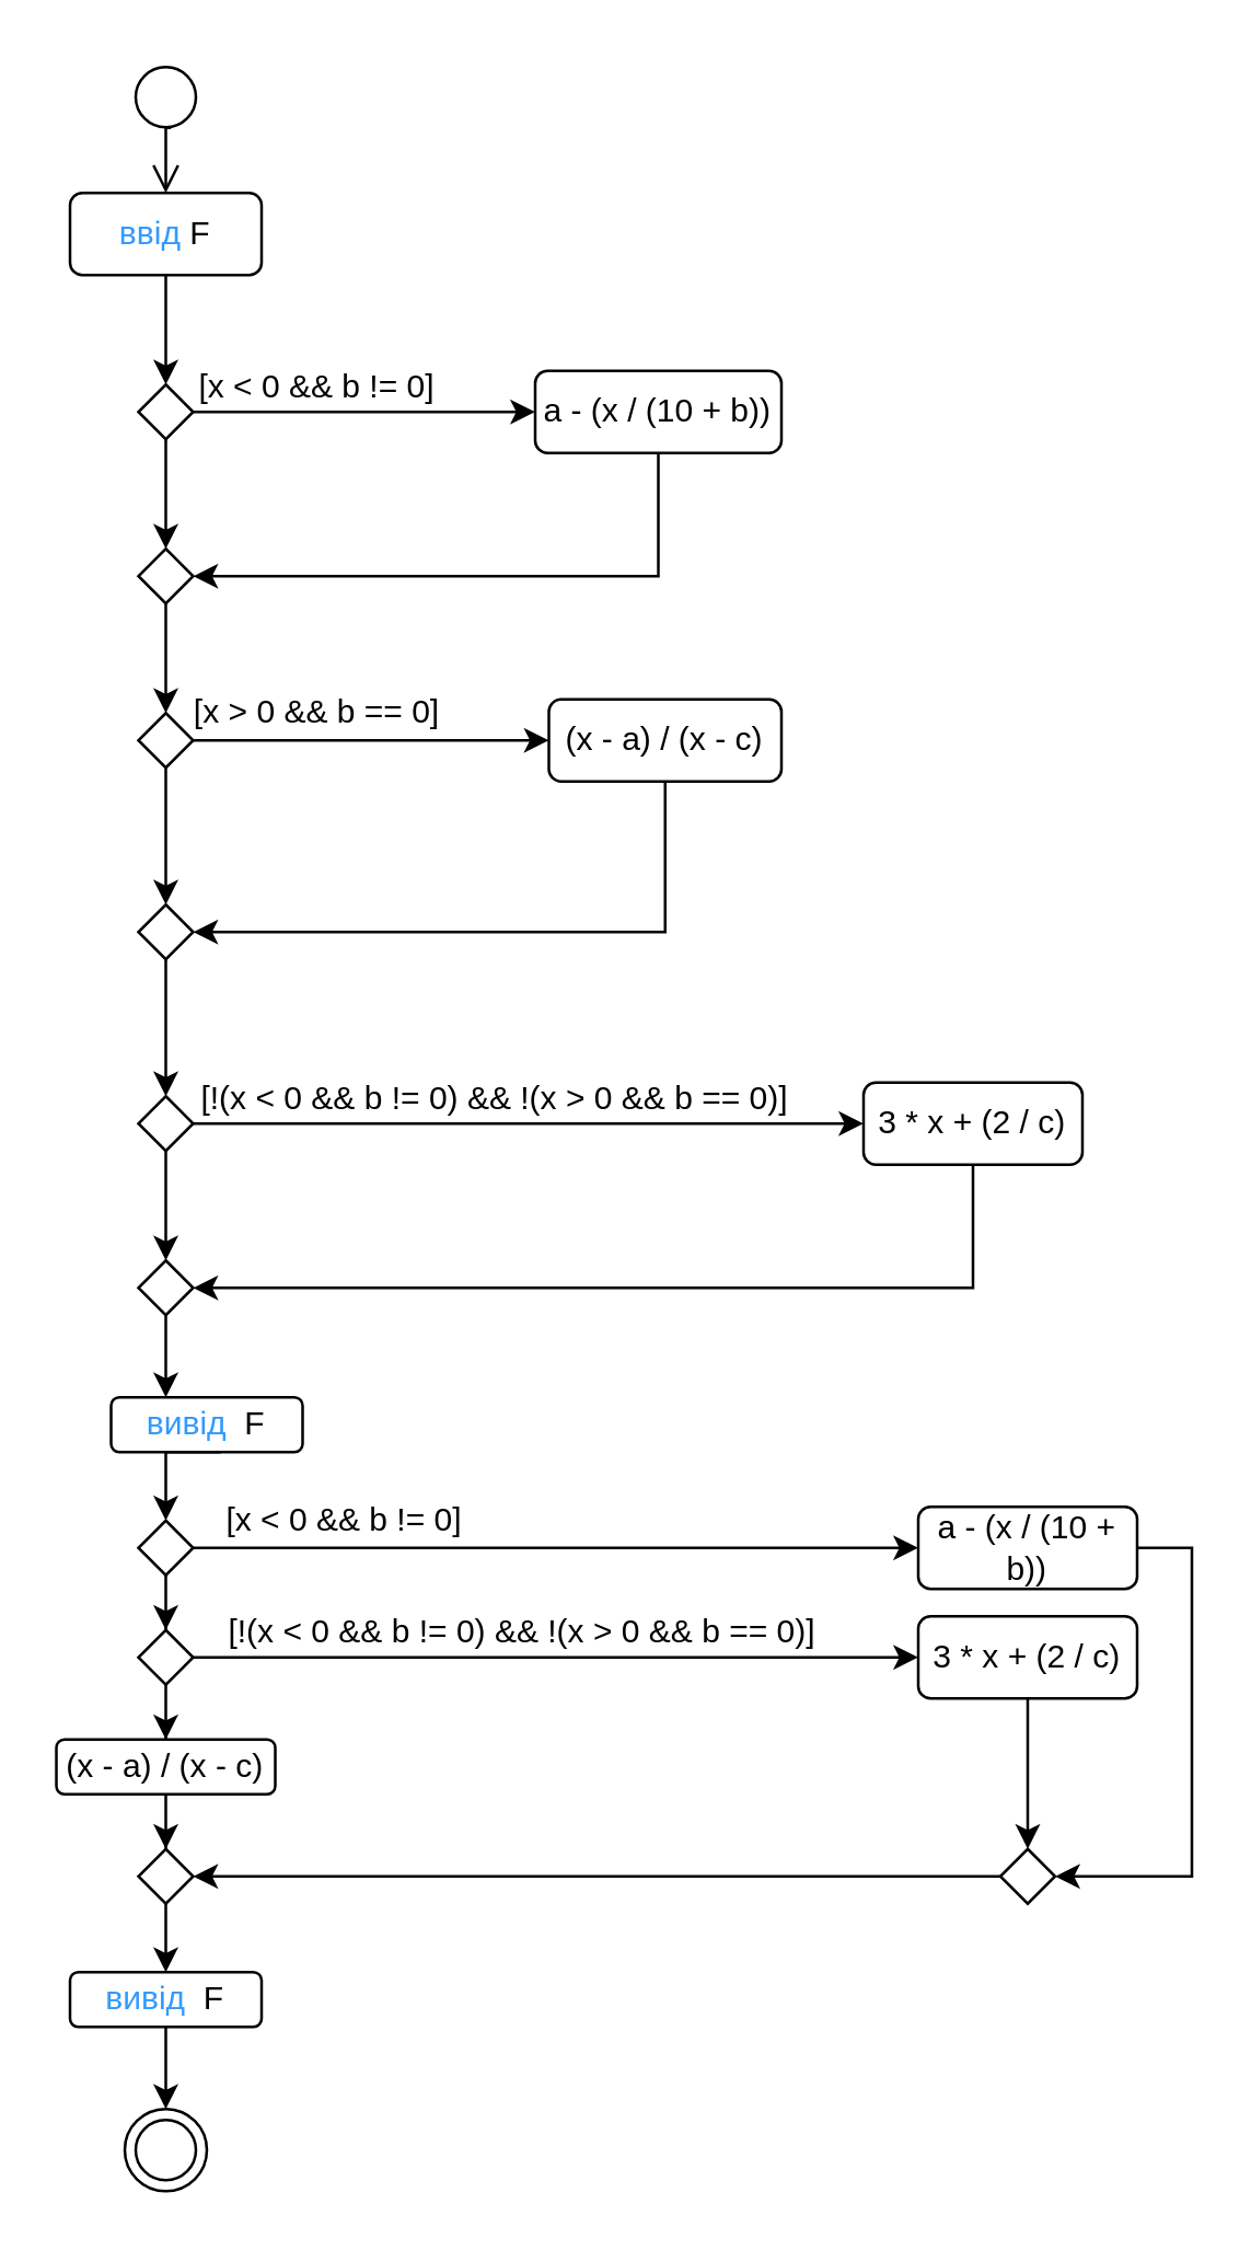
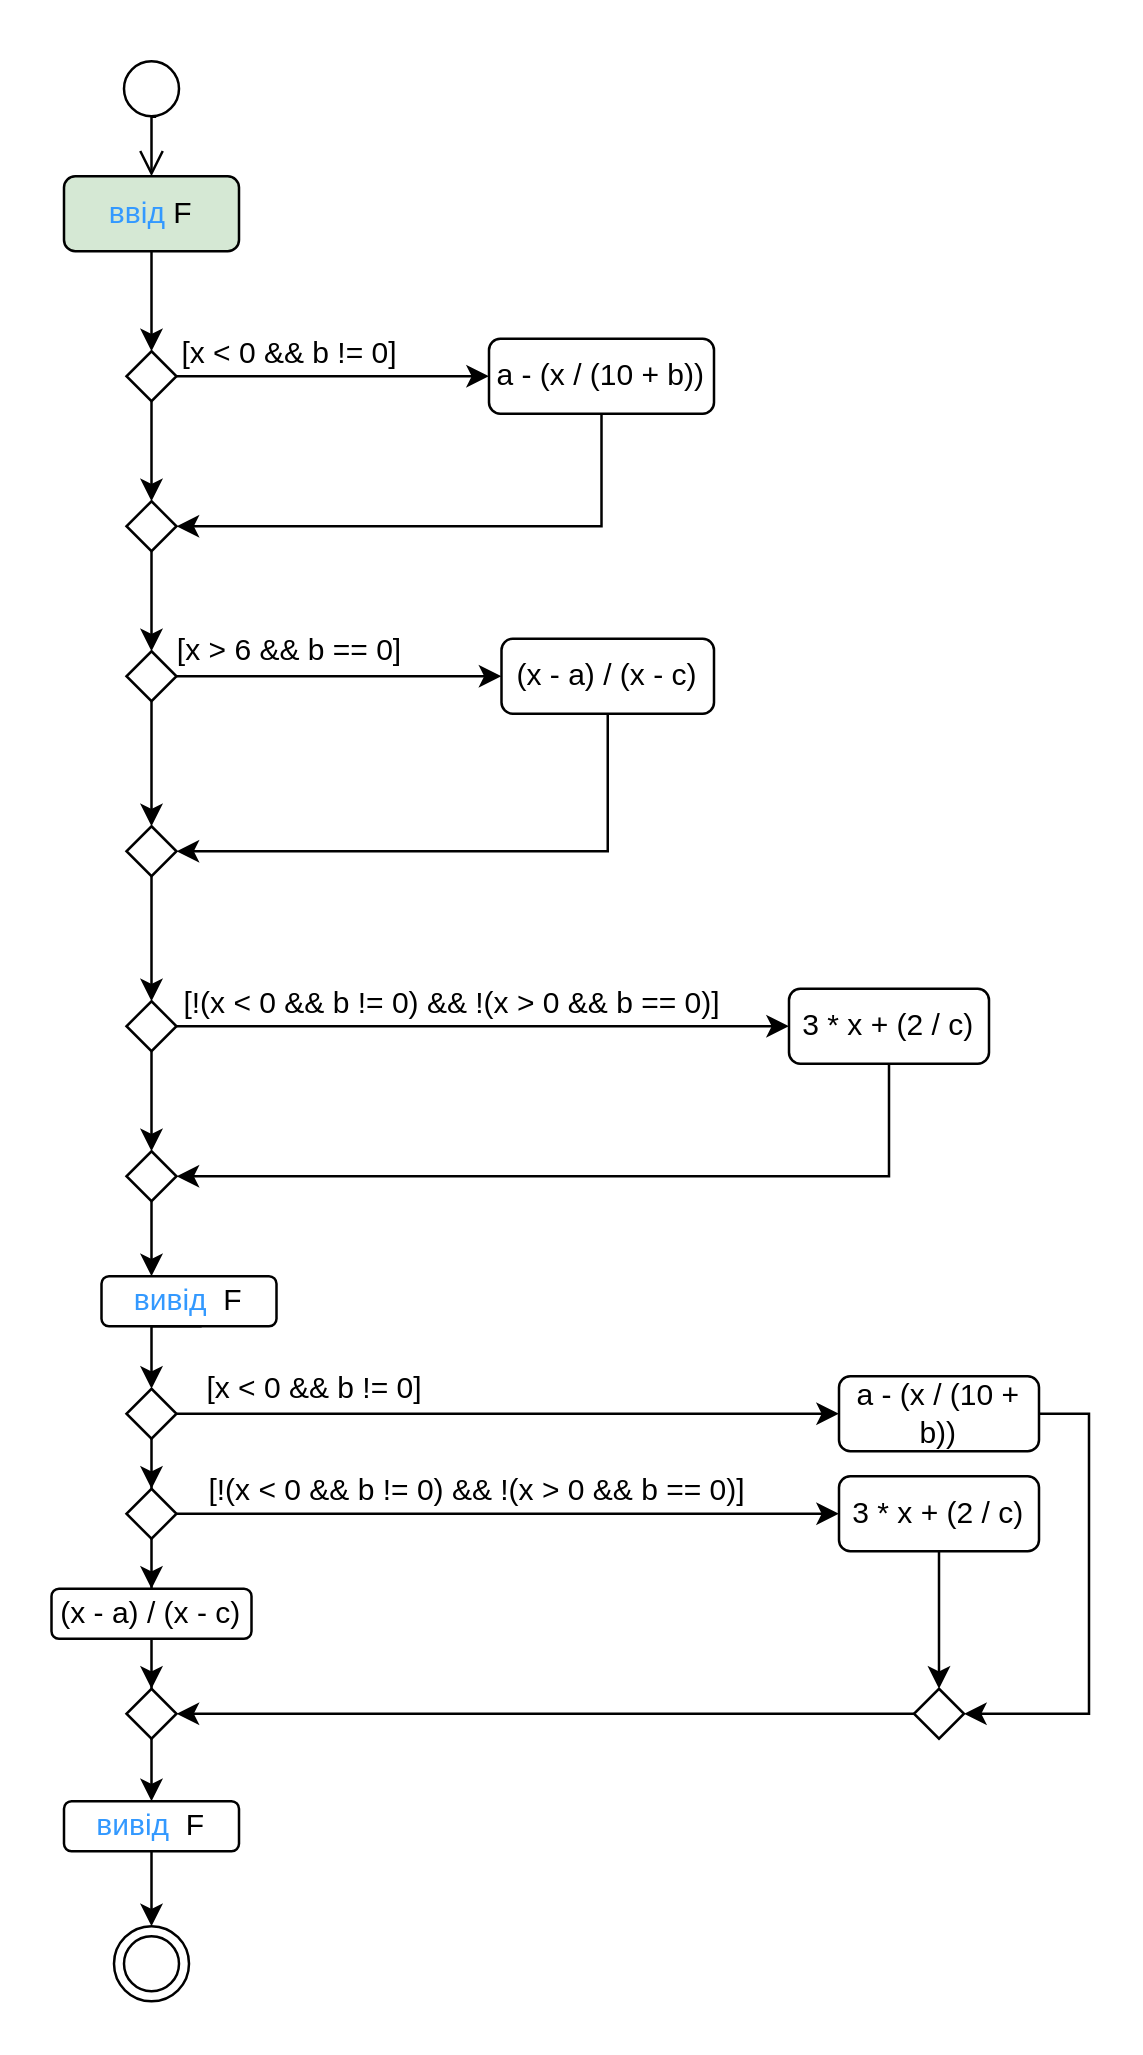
  <mxCell id="0" />
  <mxCell id="1" parent="0" />
  <mxCell id="2" value="" style="ellipse;html=1;shape=startState;" vertex="1" parent="1"><mxGeometry x="45" y="20" width="30" height="30" as="geometry" /></mxCell>
  <mxCell id="3" value="" style="edgeStyle=orthogonalEdgeStyle;html=1;verticalAlign=bottom;endArrow=open;endSize=8;rounded=0;exitX=0.563;exitY=0.874;exitDx=0;exitDy=0;exitPerimeter=0;" edge="1" parent="1" source="2" target="5"><mxGeometry relative="1" as="geometry"><mxPoint x="60" y="70" as="targetPoint" /><Array as="points"><mxPoint x="60" y="46" /></Array></mxGeometry></mxCell>
  <mxCell id="4" value="" style="edgeStyle=orthogonalEdgeStyle;rounded=0;orthogonalLoop=1;jettySize=auto;html=1;" edge="1" parent="1" source="5"><mxGeometry relative="1" as="geometry"><mxPoint x="60" y="140" as="targetPoint" /></mxGeometry></mxCell>
- <mxCell id="5" value="&lt;font color=&quot;#3399ff&quot;&gt;ввід &lt;/font&gt;F" style="rounded=1;whiteSpace=wrap;html=1;" vertex="1" parent="1"><mxGeometry x="25" y="70" width="70" height="30" as="geometry" /></mxCell>
+ <mxCell id="5" value="&lt;font color=&quot;#3399ff&quot;&gt;ввід &lt;/font&gt;F" style="rounded=1;whiteSpace=wrap;html=1;fillColor=#d5e8d4;" vertex="1" parent="1"><mxGeometry x="25" y="70" width="70" height="30" as="geometry" /></mxCell>
  <mxCell id="6" style="edgeStyle=orthogonalEdgeStyle;rounded=0;orthogonalLoop=1;jettySize=auto;html=1;entryX=0;entryY=0.5;entryDx=0;entryDy=0;" edge="1" parent="1" source="8" target="10"><mxGeometry relative="1" as="geometry" /></mxCell>
  <mxCell id="7" value="" style="edgeStyle=orthogonalEdgeStyle;rounded=0;orthogonalLoop=1;jettySize=auto;html=1;" edge="1" parent="1" source="8" target="12"><mxGeometry relative="1" as="geometry" /></mxCell>
  <mxCell id="8" value="" style="rhombus;whiteSpace=wrap;html=1;" vertex="1" parent="1"><mxGeometry x="50" y="140" width="20" height="20" as="geometry" /></mxCell>
  <mxCell id="9" style="edgeStyle=orthogonalEdgeStyle;rounded=0;orthogonalLoop=1;jettySize=auto;html=1;entryX=1;entryY=0.5;entryDx=0;entryDy=0;" edge="1" parent="1" source="10" target="12"><mxGeometry relative="1" as="geometry"><Array as="points"><mxPoint x="240" y="210" /></Array></mxGeometry></mxCell>
  <mxCell id="10" value="a - (x / (10 + b))" style="rounded=1;whiteSpace=wrap;html=1;" vertex="1" parent="1"><mxGeometry x="195" y="135" width="90" height="30" as="geometry" /></mxCell>
  <mxCell id="11" value="" style="edgeStyle=orthogonalEdgeStyle;rounded=0;orthogonalLoop=1;jettySize=auto;html=1;" edge="1" parent="1" source="12" target="16"><mxGeometry relative="1" as="geometry" /></mxCell>
  <mxCell id="12" value="" style="rhombus;whiteSpace=wrap;html=1;" vertex="1" parent="1"><mxGeometry x="50" y="200" width="20" height="20" as="geometry" /></mxCell>
  <mxCell id="13" value="[x &amp;lt; 0 &amp;amp;&amp;amp; b != 0]" style="text;html=1;align=center;verticalAlign=bottom;resizable=0;points=[];autosize=1;strokeColor=none;fillColor=none;" vertex="1" parent="1"><mxGeometry x="60" y="120" width="110" height="30" as="geometry" /></mxCell>
  <mxCell id="14" style="edgeStyle=orthogonalEdgeStyle;rounded=0;orthogonalLoop=1;jettySize=auto;html=1;" edge="1" parent="1" source="16" target="18"><mxGeometry relative="1" as="geometry" /></mxCell>
  <mxCell id="15" value="" style="edgeStyle=orthogonalEdgeStyle;rounded=0;orthogonalLoop=1;jettySize=auto;html=1;" edge="1" parent="1" source="16" target="21"><mxGeometry relative="1" as="geometry" /></mxCell>
  <mxCell id="16" value="" style="rhombus;whiteSpace=wrap;html=1;" vertex="1" parent="1"><mxGeometry x="50" y="260" width="20" height="20" as="geometry" /></mxCell>
  <mxCell id="17" style="edgeStyle=orthogonalEdgeStyle;rounded=0;orthogonalLoop=1;jettySize=auto;html=1;entryX=1;entryY=0.5;entryDx=0;entryDy=0;" edge="1" parent="1" source="18" target="21"><mxGeometry relative="1" as="geometry"><Array as="points"><mxPoint x="242" y="340" /></Array></mxGeometry></mxCell>
  <mxCell id="18" value="(x - a) / (x - c)" style="rounded=1;whiteSpace=wrap;html=1;" vertex="1" parent="1"><mxGeometry x="200" y="255" width="85" height="30" as="geometry" /></mxCell>
- <mxCell id="19" value="&lt;p style=&quot;&quot;&gt;[x &amp;gt; 0 &amp;amp;&amp;amp; b == 0]&lt;/p&gt;" style="text;html=1;align=center;verticalAlign=middle;resizable=0;points=[];autosize=1;strokeColor=none;fillColor=none;" vertex="1" parent="1"><mxGeometry x="60" y="235" width="110" height="50" as="geometry" /></mxCell>
+ <mxCell id="19" value="&lt;p style=&quot;&quot;&gt;[x &amp;gt; 6 &amp;amp;&amp;amp; b == 0]&lt;/p&gt;" style="text;html=1;align=center;verticalAlign=middle;resizable=0;points=[];autosize=1;strokeColor=none;fillColor=none;" vertex="1" parent="1"><mxGeometry x="60" y="235" width="110" height="50" as="geometry" /></mxCell>
  <mxCell id="20" value="" style="edgeStyle=orthogonalEdgeStyle;rounded=0;orthogonalLoop=1;jettySize=auto;html=1;" edge="1" parent="1" source="21" target="26"><mxGeometry relative="1" as="geometry" /></mxCell>
  <mxCell id="21" value="" style="rhombus;whiteSpace=wrap;html=1;" vertex="1" parent="1"><mxGeometry x="50" y="330" width="20" height="20" as="geometry" /></mxCell>
  <mxCell id="22" style="edgeStyle=orthogonalEdgeStyle;rounded=0;orthogonalLoop=1;jettySize=auto;html=1;entryX=1;entryY=0.5;entryDx=0;entryDy=0;" edge="1" parent="1" source="23" target="29"><mxGeometry relative="1" as="geometry"><mxPoint x="125" y="480" as="targetPoint" /><Array as="points"><mxPoint x="355" y="470" /></Array></mxGeometry></mxCell>
  <mxCell id="23" value="3 * x + (2 / c)" style="rounded=1;whiteSpace=wrap;html=1;" vertex="1" parent="1"><mxGeometry x="315" y="395" width="80" height="30" as="geometry" /></mxCell>
  <mxCell id="24" value="" style="edgeStyle=orthogonalEdgeStyle;rounded=0;orthogonalLoop=1;jettySize=auto;html=1;entryX=0;entryY=0.5;entryDx=0;entryDy=0;" edge="1" parent="1" source="26" target="23"><mxGeometry relative="1" as="geometry"><mxPoint x="150" y="410" as="targetPoint" /></mxGeometry></mxCell>
  <mxCell id="25" value="" style="edgeStyle=orthogonalEdgeStyle;rounded=0;orthogonalLoop=1;jettySize=auto;html=1;" edge="1" parent="1" source="26" target="29"><mxGeometry relative="1" as="geometry" /></mxCell>
  <mxCell id="26" value="" style="rhombus;whiteSpace=wrap;html=1;" vertex="1" parent="1"><mxGeometry x="50" y="400" width="20" height="20" as="geometry" /></mxCell>
  <mxCell id="27" value="[!(x &amp;lt; 0 &amp;amp;&amp;amp; b != 0) &amp;amp;&amp;amp; !(x &amp;gt; 0 &amp;amp;&amp;amp; b == 0)]" style="text;html=1;align=center;verticalAlign=bottom;resizable=0;points=[];autosize=1;strokeColor=none;fillColor=none;" vertex="1" parent="1"><mxGeometry x="60" y="380" width="240" height="30" as="geometry" /></mxCell>
  <mxCell id="28" value="" style="edgeStyle=orthogonalEdgeStyle;rounded=0;orthogonalLoop=1;jettySize=auto;html=1;" edge="1" parent="1" source="29"><mxGeometry relative="1" as="geometry"><mxPoint x="60" y="510" as="targetPoint" /></mxGeometry></mxCell>
  <mxCell id="29" value="" style="rhombus;whiteSpace=wrap;html=1;" vertex="1" parent="1"><mxGeometry x="50" y="460" width="20" height="20" as="geometry" /></mxCell>
  <mxCell id="30" style="edgeStyle=orthogonalEdgeStyle;rounded=0;orthogonalLoop=1;jettySize=auto;html=1;entryX=0.5;entryY=0;entryDx=0;entryDy=0;" edge="1" parent="1" target="34"><mxGeometry relative="1" as="geometry"><mxPoint x="80.08" y="530" as="sourcePoint" /><Array as="points"><mxPoint x="60" y="530" /></Array></mxGeometry></mxCell>
  <mxCell id="31" value="&lt;font color=&quot;#3399ff&quot;&gt;вивід&amp;nbsp;&lt;/font&gt;&amp;nbsp;F" style="rounded=1;whiteSpace=wrap;html=1;" vertex="1" parent="1"><mxGeometry x="40" y="510" width="70" height="20" as="geometry" /></mxCell>
  <mxCell id="32" style="edgeStyle=orthogonalEdgeStyle;rounded=0;orthogonalLoop=1;jettySize=auto;html=1;entryX=0.5;entryY=0;entryDx=0;entryDy=0;" edge="1" parent="1" source="34" target="37"><mxGeometry relative="1" as="geometry" /></mxCell>
  <mxCell id="33" style="edgeStyle=orthogonalEdgeStyle;rounded=0;orthogonalLoop=1;jettySize=auto;html=1;entryX=0;entryY=0.5;entryDx=0;entryDy=0;" edge="1" parent="1" source="34" target="43"><mxGeometry relative="1" as="geometry" /></mxCell>
  <mxCell id="34" value="" style="rhombus;whiteSpace=wrap;html=1;" vertex="1" parent="1"><mxGeometry x="50" y="555" width="20" height="20" as="geometry" /></mxCell>
  <mxCell id="35" style="edgeStyle=orthogonalEdgeStyle;rounded=0;orthogonalLoop=1;jettySize=auto;html=1;entryX=0.5;entryY=0;entryDx=0;entryDy=0;" edge="1" parent="1" source="37" target="39"><mxGeometry relative="1" as="geometry" /></mxCell>
  <mxCell id="36" style="edgeStyle=orthogonalEdgeStyle;rounded=0;orthogonalLoop=1;jettySize=auto;html=1;entryX=0;entryY=0.5;entryDx=0;entryDy=0;" edge="1" parent="1" source="37" target="45"><mxGeometry relative="1" as="geometry" /></mxCell>
  <mxCell id="37" value="" style="rhombus;whiteSpace=wrap;html=1;" vertex="1" parent="1"><mxGeometry x="50" y="595" width="20" height="20" as="geometry" /></mxCell>
  <mxCell id="38" style="edgeStyle=orthogonalEdgeStyle;rounded=0;orthogonalLoop=1;jettySize=auto;html=1;entryX=0.5;entryY=0;entryDx=0;entryDy=0;" edge="1" parent="1" source="39" target="41"><mxGeometry relative="1" as="geometry" /></mxCell>
  <mxCell id="39" value="(x - a) / (x - c)" style="rounded=1;whiteSpace=wrap;html=1;" vertex="1" parent="1"><mxGeometry x="20" y="635" width="80" height="20" as="geometry" /></mxCell>
  <mxCell id="40" style="edgeStyle=orthogonalEdgeStyle;rounded=0;orthogonalLoop=1;jettySize=auto;html=1;entryX=0.5;entryY=0;entryDx=0;entryDy=0;" edge="1" parent="1" source="41" target="51"><mxGeometry relative="1" as="geometry" /></mxCell>
  <mxCell id="41" value="" style="rhombus;whiteSpace=wrap;html=1;" vertex="1" parent="1"><mxGeometry x="50" y="675" width="20" height="20" as="geometry" /></mxCell>
  <mxCell id="42" style="edgeStyle=orthogonalEdgeStyle;rounded=0;orthogonalLoop=1;jettySize=auto;html=1;entryX=1;entryY=0.5;entryDx=0;entryDy=0;" edge="1" parent="1" source="43" target="49"><mxGeometry relative="1" as="geometry"><mxPoint x="395" y="685" as="targetPoint" /><Array as="points"><mxPoint x="435" y="565" /><mxPoint x="435" y="685" /></Array></mxGeometry></mxCell>
  <mxCell id="43" value="a - (x / (10 + b))" style="rounded=1;whiteSpace=wrap;html=1;" vertex="1" parent="1"><mxGeometry x="335" y="550" width="80" height="30" as="geometry" /></mxCell>
  <mxCell id="44" style="edgeStyle=orthogonalEdgeStyle;rounded=0;orthogonalLoop=1;jettySize=auto;html=1;entryX=0.5;entryY=0;entryDx=0;entryDy=0;" edge="1" parent="1" source="45" target="49"><mxGeometry relative="1" as="geometry" /></mxCell>
  <mxCell id="45" value="3 * x + (2 / c)" style="rounded=1;whiteSpace=wrap;html=1;" vertex="1" parent="1"><mxGeometry x="335" y="590" width="80" height="30" as="geometry" /></mxCell>
  <mxCell id="46" value="[x &amp;lt; 0 &amp;amp;&amp;amp; b != 0]" style="text;html=1;align=center;verticalAlign=middle;resizable=0;points=[];autosize=1;strokeColor=none;fillColor=none;" vertex="1" parent="1"><mxGeometry x="70" y="540" width="110" height="30" as="geometry" /></mxCell>
  <mxCell id="47" value="[!(x &amp;lt; 0 &amp;amp;&amp;amp; b != 0) &amp;amp;&amp;amp; !(x &amp;gt; 0 &amp;amp;&amp;amp; b == 0)]" style="text;html=1;align=center;verticalAlign=bottom;resizable=0;points=[];autosize=1;strokeColor=none;fillColor=none;" vertex="1" parent="1"><mxGeometry x="70" y="575" width="240" height="30" as="geometry" /></mxCell>
  <mxCell id="48" style="edgeStyle=orthogonalEdgeStyle;rounded=0;orthogonalLoop=1;jettySize=auto;html=1;entryX=1;entryY=0.5;entryDx=0;entryDy=0;" edge="1" parent="1" source="49" target="41"><mxGeometry relative="1" as="geometry" /></mxCell>
  <mxCell id="49" value="" style="rhombus;whiteSpace=wrap;html=1;" vertex="1" parent="1"><mxGeometry x="365" y="675" width="20" height="20" as="geometry" /></mxCell>
  <mxCell id="50" value="" style="edgeStyle=orthogonalEdgeStyle;rounded=0;orthogonalLoop=1;jettySize=auto;html=1;" edge="1" parent="1" source="51" target="52"><mxGeometry relative="1" as="geometry" /></mxCell>
  <mxCell id="51" value="&lt;font color=&quot;#3399ff&quot;&gt;вивід&amp;nbsp;&lt;/font&gt;&amp;nbsp;F" style="rounded=1;whiteSpace=wrap;html=1;" vertex="1" parent="1"><mxGeometry x="25" y="720" width="70" height="20" as="geometry" /></mxCell>
  <mxCell id="52" value="" style="ellipse;html=1;shape=endState;" vertex="1" parent="1"><mxGeometry x="45" y="770" width="30" height="30" as="geometry" /></mxCell>
